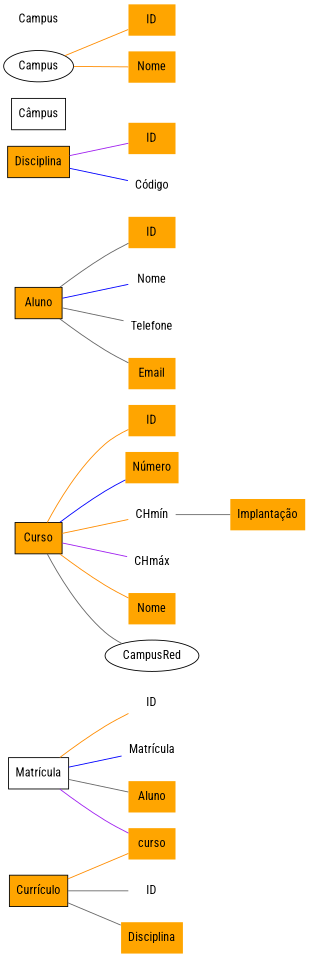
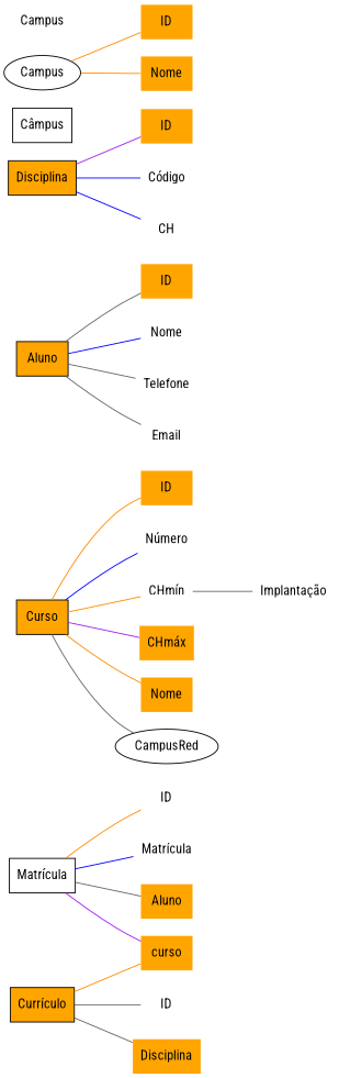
  graph {
    fontname="Roboto Condensed"
    rankdir=LR
    node [fillcolor=orange fontname="Roboto Condensed" shape=plaintext style=filled]
    edge [color=gray40 fontname="Roboto Condensed"]
    "Matrícula" [fillcolor=white shape=record]
    n2 [label=curso]
    n3 [fillcolor=white label=ID]
    n4 [fillcolor=white label="Matrícula"]
    n5 [label=Aluno]
    Curso [shape=record]
    n7 [label=ID]
-   n8 [label="Número"]
+   n8 [fillcolor=white label="Número"]
    n9 [fillcolor=white label="CHmín"]
-   n10 [fillcolor=white label="CHmáx"]
+   n10 [label="CHmáx"]
    n11 [label=Nome]
    CampusRed [fillcolor=white shape=""]
-   n13 [label="Implantação"]
+   n13 [fillcolor=white label="Implantação"]
    Aluno [shape=record]
    n15 [label=ID]
    n16 [fillcolor=white label=Nome]
    Telefone [fillcolor=white]
-   Email
+   Email [fillcolor=white]
    Disciplina [shape=record]
    n20 [label=ID]
    n21 [fillcolor=white label="Código"]
+   n22 [fillcolor=white label=CH]
    "Currículo" [shape=record]
    n24 [fillcolor=white label=ID]
    n25 [label=Disciplina]
    "Câmpus" [fillcolor=white shape=record]
    n27 [label=ID]
    n28 [label=Nome]
    n29 [fillcolor=white label=Campus]
    Campus [fillcolor=white shape=""]
    "Matrícula" -- n2 [color=purple]
    "Matrícula" -- n3 [color=darkorange]
    "Matrícula" -- n4 [color=blue]
    "Matrícula" -- n5
    Curso -- n7 [color=darkorange]
    Curso -- n8 [color=blue]
    Curso -- n9 [color=darkorange]
    Curso -- n10 [color=purple]
    Curso -- n11 [color=darkorange]
    Curso -- CampusRed
    n9 -- n13
    Aluno -- n15
    Aluno -- n16 [color=blue]
    Aluno -- Telefone
    Aluno -- Email
    Disciplina -- n20 [color=purple]
    Disciplina -- n21 [color=blue]
+   Disciplina -- n22 [color=blue]
    "Currículo" -- n2 [color=darkorange]
    "Currículo" -- n24
    "Currículo" -- n25
    Campus -- n27 [color=darkorange]
    Campus -- n28 [color=darkorange]
  }
